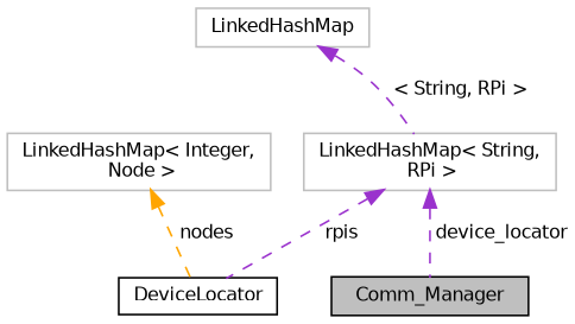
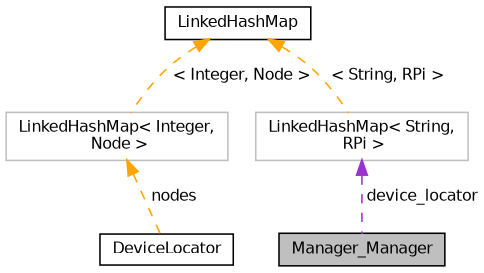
  digraph {
    node [color=grey75 fillcolor=white fontname=Helvetica fontsize=10 shape=record style=filled]
    edge [color=orange dir=back fontname=Helvetica fontsize=10 labelfontname=Helvetica labelfontsize=10 style=dashed]
-   n1 [color=black fillcolor=grey75 fontcolor=black height=0.2 label=Comm_Manager width=0.4]
+   n1 [color=black fillcolor=grey75 fontcolor=black height=0.2 label=Manager_Manager width=0.4]
    n2 [color=black height=0.2 label=DeviceLocator width=0.4]
    n3 [height=0.2 label="LinkedHashMap\< Integer,\l Node \>" width=0.4]
-   n4 [height=0.2 label=LinkedHashMap width=0.4]
+   n4 [color=black height=0.2 label=LinkedHashMap width=0.4]
    n5 [height=0.2 label="LinkedHashMap\< String,\l RPi \>" width=0.4]
    n3 -> n2 [label=" nodes"]
-   n4 -> n5 [color=darkorchid3 label=" \< String, RPi \>"]
+   n4 -> n3 [label=" \< Integer, Node \>"]
+   n4 -> n5 [label=" \< String, RPi \>"]
    n5 -> n1 [color=darkorchid3 label=" device_locator"]
-   n5 -> n2 [color=darkorchid3 label=" rpis"]
  }
